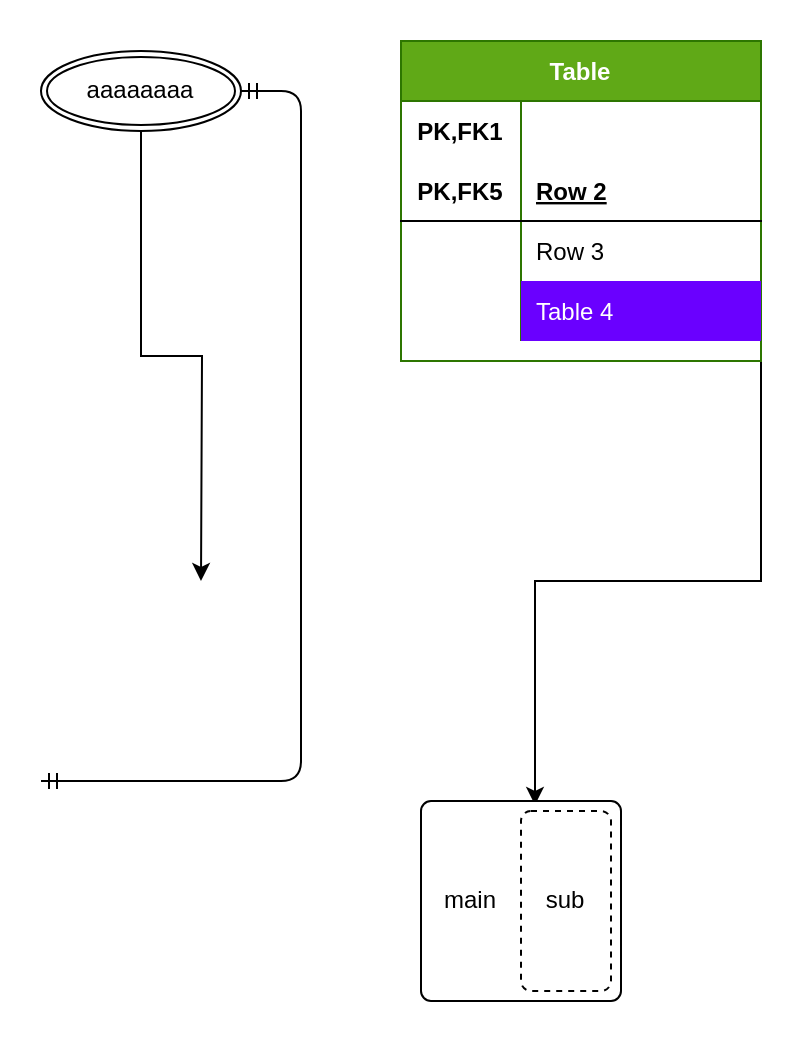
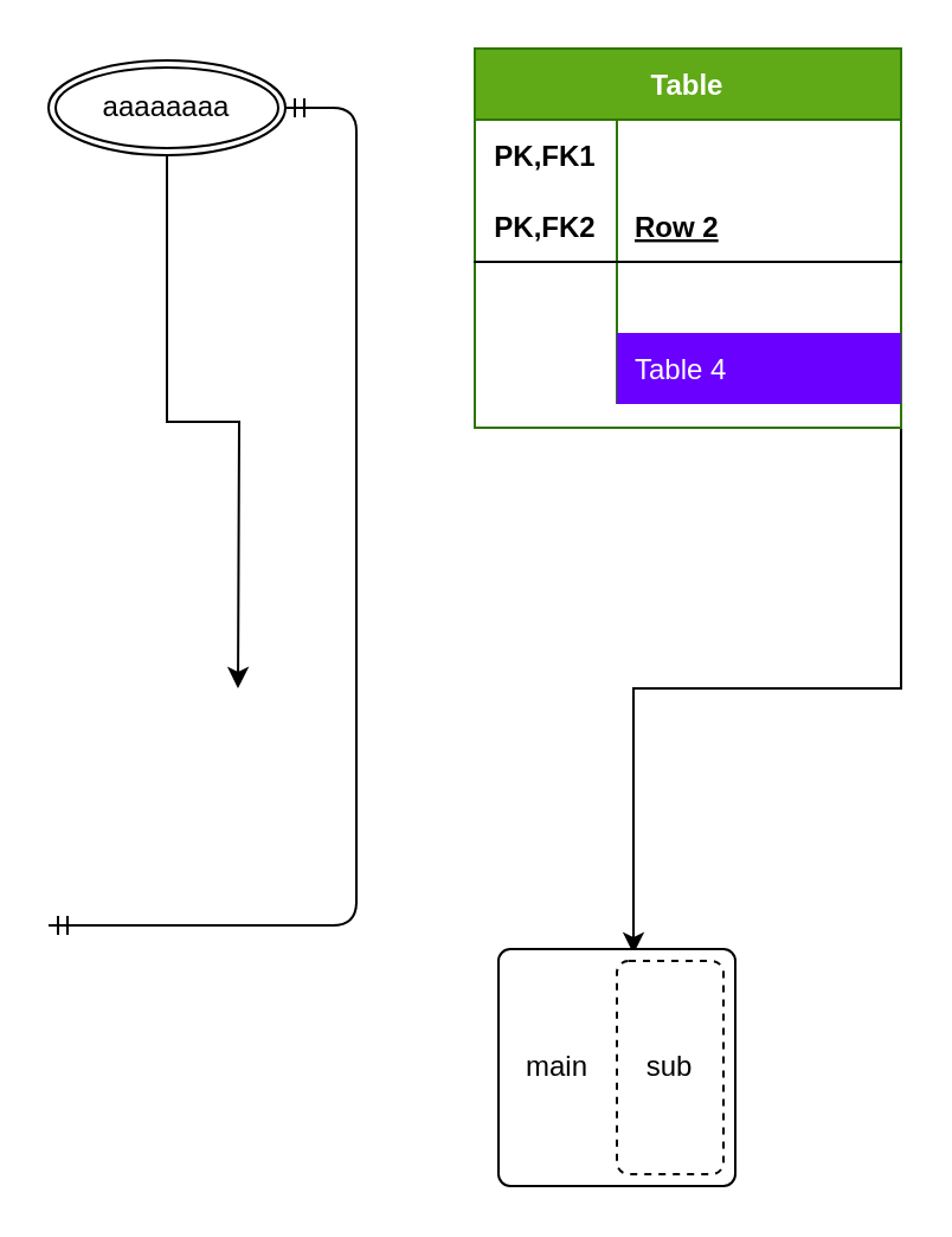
  <mxCell id="0" />
  <mxCell id="1" parent="0" />
  <mxCell id="2" style="edgeStyle=orthogonalEdgeStyle;rounded=0;orthogonalLoop=1;jettySize=auto;html=1;exitX=1;exitY=1;exitDx=0;exitDy=0;entryX=0.57;entryY=0.02;entryDx=0;entryDy=0;entryPerimeter=0;" edge="1" parent="1" source="3" target="15"><mxGeometry relative="1" as="geometry" /></mxCell>
  <mxCell id="3" value="Table" style="shape=table;startSize=30;container=1;collapsible=1;childLayout=tableLayout;fixedRows=1;rowLines=0;fontStyle=1;align=center;resizeLast=1;fillColor=#60a917;strokeColor=#2D7600;fontColor=#ffffff;" vertex="1" parent="1"><mxGeometry x="200" y="20" width="180" height="160" as="geometry" /></mxCell>
  <mxCell id="4" value="" style="shape=partialRectangle;collapsible=0;dropTarget=0;pointerEvents=0;fillColor=none;top=0;left=0;bottom=0;right=0;points=[[0,0.5],[1,0.5]];portConstraint=eastwest;" vertex="1" parent="3"><mxGeometry y="30" width="180" height="30" as="geometry" /></mxCell>
  <mxCell id="5" value="PK,FK1" style="shape=partialRectangle;connectable=0;fillColor=none;top=0;left=0;bottom=0;right=0;fontStyle=1;overflow=hidden;" vertex="1" parent="4"><mxGeometry width="60" height="30" as="geometry" /></mxCell>
  <mxCell id="6" value="" style="shape=partialRectangle;collapsible=0;dropTarget=0;pointerEvents=0;fillColor=none;top=0;left=0;bottom=1;right=0;points=[[0,0.5],[1,0.5]];portConstraint=eastwest;" vertex="1" parent="3"><mxGeometry y="60" width="180" height="30" as="geometry" /></mxCell>
- <mxCell id="7" value="PK,FK5" style="shape=partialRectangle;connectable=0;fillColor=none;top=0;left=0;bottom=0;right=0;fontStyle=1;overflow=hidden;" vertex="1" parent="6"><mxGeometry width="60" height="30" as="geometry" /></mxCell>
+ <mxCell id="7" value="PK,FK2" style="shape=partialRectangle;connectable=0;fillColor=none;top=0;left=0;bottom=0;right=0;fontStyle=1;overflow=hidden;" vertex="1" parent="6"><mxGeometry width="60" height="30" as="geometry" /></mxCell>
  <mxCell id="8" value="Row 2" style="shape=partialRectangle;connectable=0;fillColor=none;top=0;left=0;bottom=0;right=0;align=left;spacingLeft=6;fontStyle=5;overflow=hidden;" vertex="1" parent="6"><mxGeometry x="60" width="120" height="30" as="geometry" /></mxCell>
  <mxCell id="9" value="" style="shape=partialRectangle;collapsible=0;dropTarget=0;pointerEvents=0;fillColor=none;top=0;left=0;bottom=0;right=0;points=[[0,0.5],[1,0.5]];portConstraint=eastwest;" vertex="1" parent="3"><mxGeometry y="90" width="180" height="30" as="geometry" /></mxCell>
  <mxCell id="10" value="" style="shape=partialRectangle;connectable=0;fillColor=none;top=0;left=0;bottom=0;right=0;editable=1;overflow=hidden;" vertex="1" parent="9"><mxGeometry width="60" height="30" as="geometry" /></mxCell>
- <mxCell id="11" value="Row 3" style="shape=partialRectangle;connectable=0;fillColor=none;top=0;left=0;bottom=0;right=0;align=left;spacingLeft=6;overflow=hidden;" vertex="1" parent="9"><mxGeometry x="60" width="120" height="30" as="geometry" /></mxCell>
  <mxCell id="12" value="" style="shape=partialRectangle;collapsible=0;dropTarget=0;pointerEvents=0;fillColor=none;top=0;left=0;bottom=0;right=0;points=[[0,0.5],[1,0.5]];portConstraint=eastwest;" vertex="1" parent="3"><mxGeometry y="120" width="180" height="30" as="geometry" /></mxCell>
  <mxCell id="13" value="" style="shape=partialRectangle;connectable=0;fillColor=none;top=0;left=0;bottom=0;right=0;editable=1;overflow=hidden;" vertex="1" parent="12"><mxGeometry width="60" height="30" as="geometry" /></mxCell>
  <mxCell id="14" value="Table 4" style="shape=partialRectangle;connectable=0;fillColor=#6a00ff;top=0;left=0;bottom=0;right=0;align=left;spacingLeft=6;overflow=hidden;strokeColor=#3700CC;fontColor=#ffffff;" vertex="1" parent="12"><mxGeometry x="60" width="120" height="30" as="geometry" /></mxCell>
  <mxCell id="15" value="" style="rounded=1;absoluteArcSize=1;html=1;arcSize=10;" vertex="1" parent="1"><mxGeometry x="210" y="400" width="100" height="100" as="geometry" /></mxCell>
  <mxCell id="16" value="main" style="html=1;shape=mxgraph.er.anchor;whiteSpace=wrap;" vertex="1" parent="15"><mxGeometry width="50" height="100" as="geometry" /></mxCell>
  <mxCell id="17" value="sub" style="rounded=1;absoluteArcSize=1;html=1;arcSize=10;whiteSpace=wrap;points=[];strokeColor=inherit;fillColor=inherit;dashed=1;" vertex="1" parent="15"><mxGeometry x="50" y="5" width="45" height="90" as="geometry" /></mxCell>
  <mxCell id="18" value="" style="edgeStyle=entityRelationEdgeStyle;fontSize=12;html=1;endArrow=ERmandOne;startArrow=ERmandOne;" edge="1" parent="1" target="20"><mxGeometry width="100" height="100" relative="1" as="geometry"><mxPoint x="20" y="390" as="sourcePoint" /><mxPoint x="270" y="180" as="targetPoint" /></mxGeometry></mxCell>
  <mxCell id="19" style="edgeStyle=orthogonalEdgeStyle;rounded=0;orthogonalLoop=1;jettySize=auto;html=1;" edge="1" parent="1" source="20"><mxGeometry relative="1" as="geometry"><mxPoint x="100" y="290" as="targetPoint" /></mxGeometry></mxCell>
  <mxCell id="20" value="aaaaaaaa" style="ellipse;shape=doubleEllipse;margin=3;whiteSpace=wrap;html=1;align=center;" vertex="1" parent="1"><mxGeometry x="20" y="25" width="100" height="40" as="geometry" /></mxCell>
